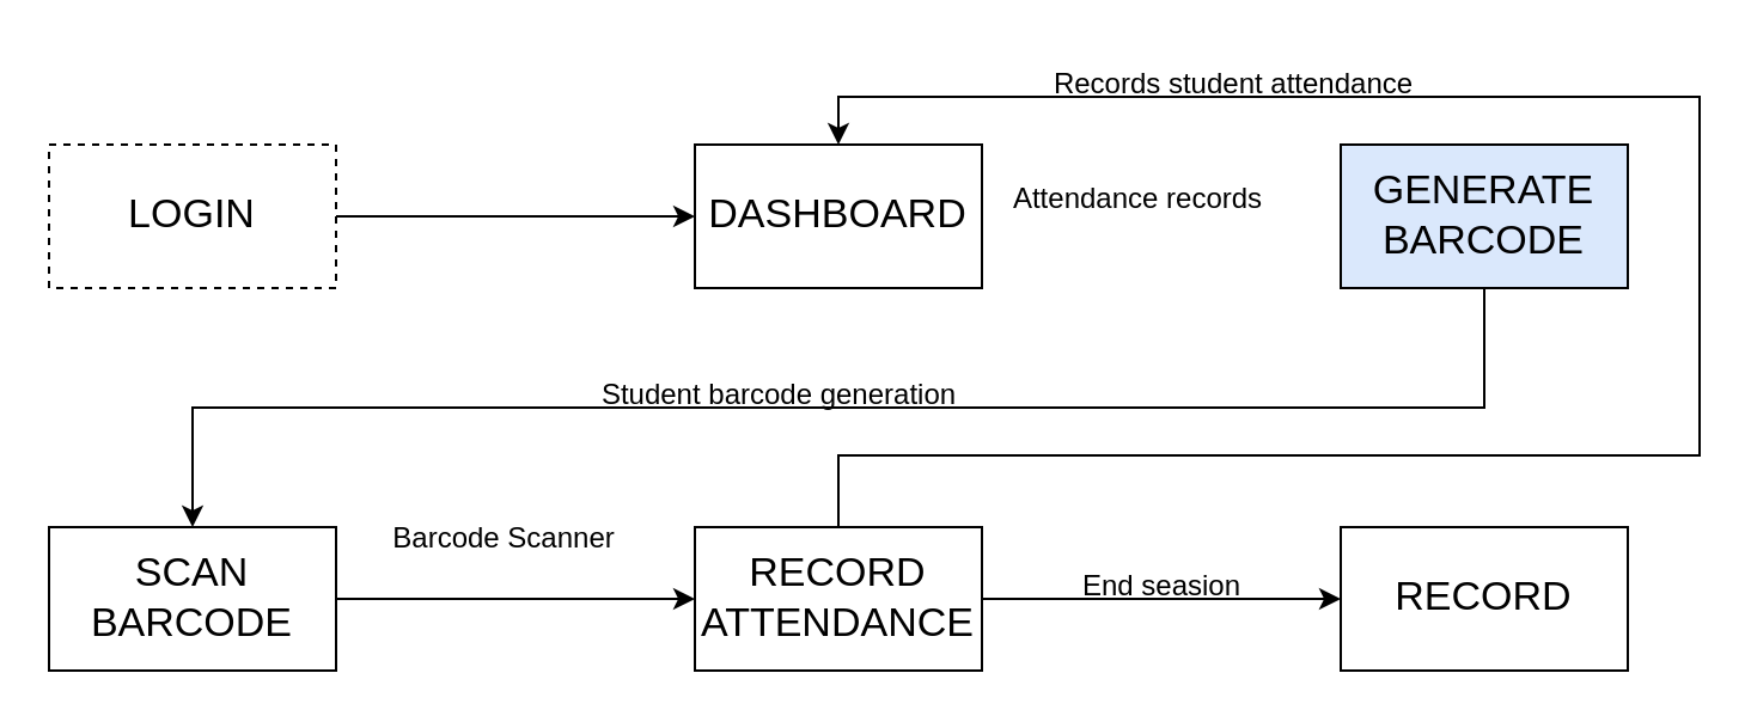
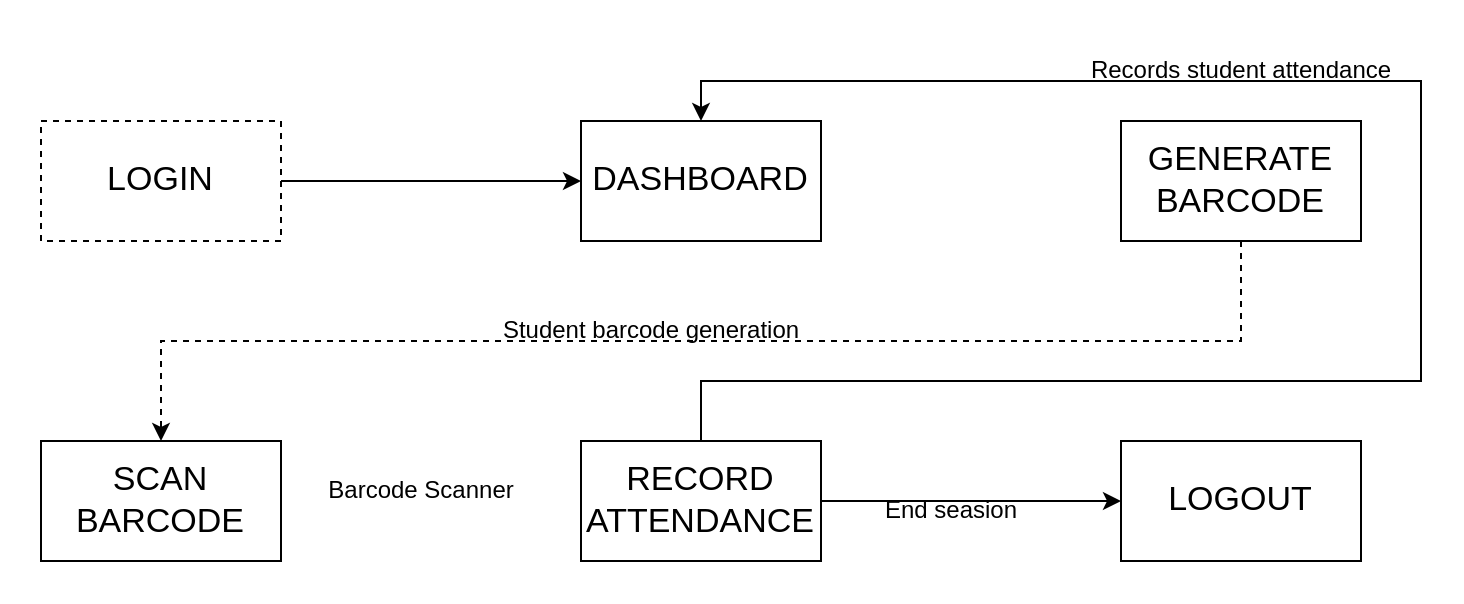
  <mxCell id="0" />
  <mxCell id="1" parent="0" />
  <mxCell id="2" style="edgeStyle=orthogonalEdgeStyle;rounded=0;orthogonalLoop=1;jettySize=auto;html=1;entryX=0;entryY=0.5;entryDx=0;entryDy=0;" edge="1" parent="1" source="3" target="4"><mxGeometry relative="1" as="geometry" /></mxCell>
  <mxCell id="3" value="&lt;font style=&quot;font-size: 17px;&quot;&gt;LOGIN&lt;/font&gt;" style="rounded=0;whiteSpace=wrap;html=1;dashed=1;" vertex="1" parent="1"><mxGeometry x="20" y="60" width="120" height="60" as="geometry" /></mxCell>
  <mxCell id="4" value="&lt;span style=&quot;font-size: 17px;&quot;&gt;DASHBOARD&lt;/span&gt;" style="rounded=0;whiteSpace=wrap;html=1;" vertex="1" parent="1"><mxGeometry x="290" y="60" width="120" height="60" as="geometry" /></mxCell>
- <mxCell id="5" style="edgeStyle=orthogonalEdgeStyle;rounded=0;orthogonalLoop=1;jettySize=auto;html=1;" edge="1" parent="1" source="6" target="8"><mxGeometry relative="1" as="geometry"><Array as="points"><mxPoint x="620" y="170" /><mxPoint x="80" y="170" /></Array></mxGeometry></mxCell>
- <mxCell id="6" value="&lt;span style=&quot;font-size: 17px;&quot;&gt;GENERATE BARCODE&lt;/span&gt;" style="rounded=0;whiteSpace=wrap;html=1;fillColor=#dae8fc;" vertex="1" parent="1"><mxGeometry x="560" y="60" width="120" height="60" as="geometry" /></mxCell>
- <mxCell id="7" style="edgeStyle=orthogonalEdgeStyle;rounded=0;orthogonalLoop=1;jettySize=auto;html=1;entryX=0;entryY=0.5;entryDx=0;entryDy=0;" edge="1" parent="1" source="8" target="11"><mxGeometry relative="1" as="geometry" /></mxCell>
+ <mxCell id="5" style="edgeStyle=orthogonalEdgeStyle;rounded=0;orthogonalLoop=1;jettySize=auto;html=1;dashed=1;" edge="1" parent="1" source="6" target="8"><mxGeometry relative="1" as="geometry"><Array as="points"><mxPoint x="620" y="170" /><mxPoint x="80" y="170" /></Array></mxGeometry></mxCell>
+ <mxCell id="6" value="&lt;span style=&quot;font-size: 17px;&quot;&gt;GENERATE BARCODE&lt;/span&gt;" style="rounded=0;whiteSpace=wrap;html=1;" vertex="1" parent="1"><mxGeometry x="560" y="60" width="120" height="60" as="geometry" /></mxCell>
  <mxCell id="8" value="&lt;span style=&quot;font-size: 17px;&quot;&gt;SCAN BARCODE&lt;/span&gt;" style="rounded=0;whiteSpace=wrap;html=1;" vertex="1" parent="1"><mxGeometry x="20" y="220" width="120" height="60" as="geometry" /></mxCell>
  <mxCell id="9" style="edgeStyle=orthogonalEdgeStyle;rounded=0;orthogonalLoop=1;jettySize=auto;html=1;entryX=0;entryY=0.5;entryDx=0;entryDy=0;" edge="1" parent="1" source="11" target="12"><mxGeometry relative="1" as="geometry" /></mxCell>
  <mxCell id="10" style="edgeStyle=orthogonalEdgeStyle;rounded=0;orthogonalLoop=1;jettySize=auto;html=1;entryX=0.5;entryY=0;entryDx=0;entryDy=0;" edge="1" parent="1" source="11" target="4"><mxGeometry relative="1" as="geometry"><Array as="points"><mxPoint x="350" y="190" /><mxPoint x="710" y="190" /><mxPoint x="710" y="40" /><mxPoint x="350" y="40" /></Array></mxGeometry></mxCell>
  <mxCell id="11" value="&lt;span style=&quot;font-size: 17px;&quot;&gt;RECORD ATTENDANCE&lt;/span&gt;" style="rounded=0;whiteSpace=wrap;html=1;" vertex="1" parent="1"><mxGeometry x="290" y="220" width="120" height="60" as="geometry" /></mxCell>
- <mxCell id="12" value="&lt;span style=&quot;font-size: 17px;&quot;&gt;RECORD&lt;/span&gt;" style="rounded=0;whiteSpace=wrap;html=1;" vertex="1" parent="1"><mxGeometry x="560" y="220" width="120" height="60" as="geometry" /></mxCell>
- <mxCell id="13" value="Attendance records" style="text;html=1;align=center;verticalAlign=middle;resizable=0;points=[];autosize=1;strokeColor=none;fillColor=none;" vertex="1" parent="1"><mxGeometry x="410" y="68" width="130" height="30" as="geometry" /></mxCell>
+ <mxCell id="12" value="&lt;span style=&quot;font-size: 17px;&quot;&gt;LOGOUT&lt;/span&gt;" style="rounded=0;whiteSpace=wrap;html=1;" vertex="1" parent="1"><mxGeometry x="560" y="220" width="120" height="60" as="geometry" /></mxCell>
  <mxCell id="14" value="Student barcode generation" style="text;html=1;align=center;verticalAlign=middle;resizable=0;points=[];autosize=1;strokeColor=none;fillColor=none;" vertex="1" parent="1"><mxGeometry x="240" y="150" width="170" height="30" as="geometry" /></mxCell>
- <mxCell id="15" value="Barcode Scanner" style="text;html=1;align=center;verticalAlign=middle;resizable=0;points=[];autosize=1;strokeColor=none;fillColor=none;" vertex="1" parent="1"><mxGeometry x="150" y="210" width="120" height="30" as="geometry" /></mxCell>
- <mxCell id="16" value="End seasion" style="text;html=1;align=center;verticalAlign=middle;resizable=0;points=[];autosize=1;strokeColor=none;fillColor=none;" vertex="1" parent="1"><mxGeometry x="440" y="230" width="90" height="30" as="geometry" /></mxCell>
- <mxCell id="17" value="Records student attendance" style="text;html=1;align=center;verticalAlign=middle;resizable=0;points=[];autosize=1;strokeColor=none;fillColor=none;" vertex="1" parent="1"><mxGeometry x="430" y="20" width="170" height="30" as="geometry" /></mxCell>
+ <mxCell id="15" value="Barcode Scanner" style="text;html=1;align=center;verticalAlign=middle;resizable=0;points=[];autosize=1;strokeColor=none;fillColor=none;" vertex="1" parent="1"><mxGeometry x="150" y="230" width="120" height="30" as="geometry" /></mxCell>
+ <mxCell id="16" value="End seasion" style="text;html=1;align=center;verticalAlign=middle;resizable=0;points=[];autosize=1;strokeColor=none;fillColor=none;" vertex="1" parent="1"><mxGeometry x="430" y="240" width="90" height="30" as="geometry" /></mxCell>
+ <mxCell id="17" value="Records student attendance" style="text;html=1;align=center;verticalAlign=middle;resizable=0;points=[];autosize=1;strokeColor=none;fillColor=none;" vertex="1" parent="1"><mxGeometry x="535" y="20" width="170" height="30" as="geometry" /></mxCell>
